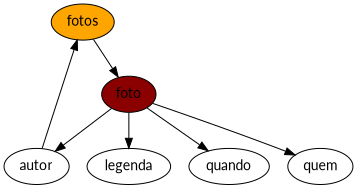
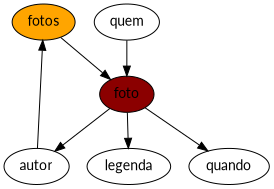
  digraph {
    fontname=Lato
    node [fillcolor=white fontname=Lato style=filled]
    edge [fontname=Lato]
    fotos [fillcolor=orange]
    autor
    foto [fillcolor=red4]
    legenda
    quando
    quem
    fotos -> foto
    autor -> fotos
    foto -> autor
    foto -> legenda
    foto -> quando
-   foto -> quem
+   quem -> foto
  }
